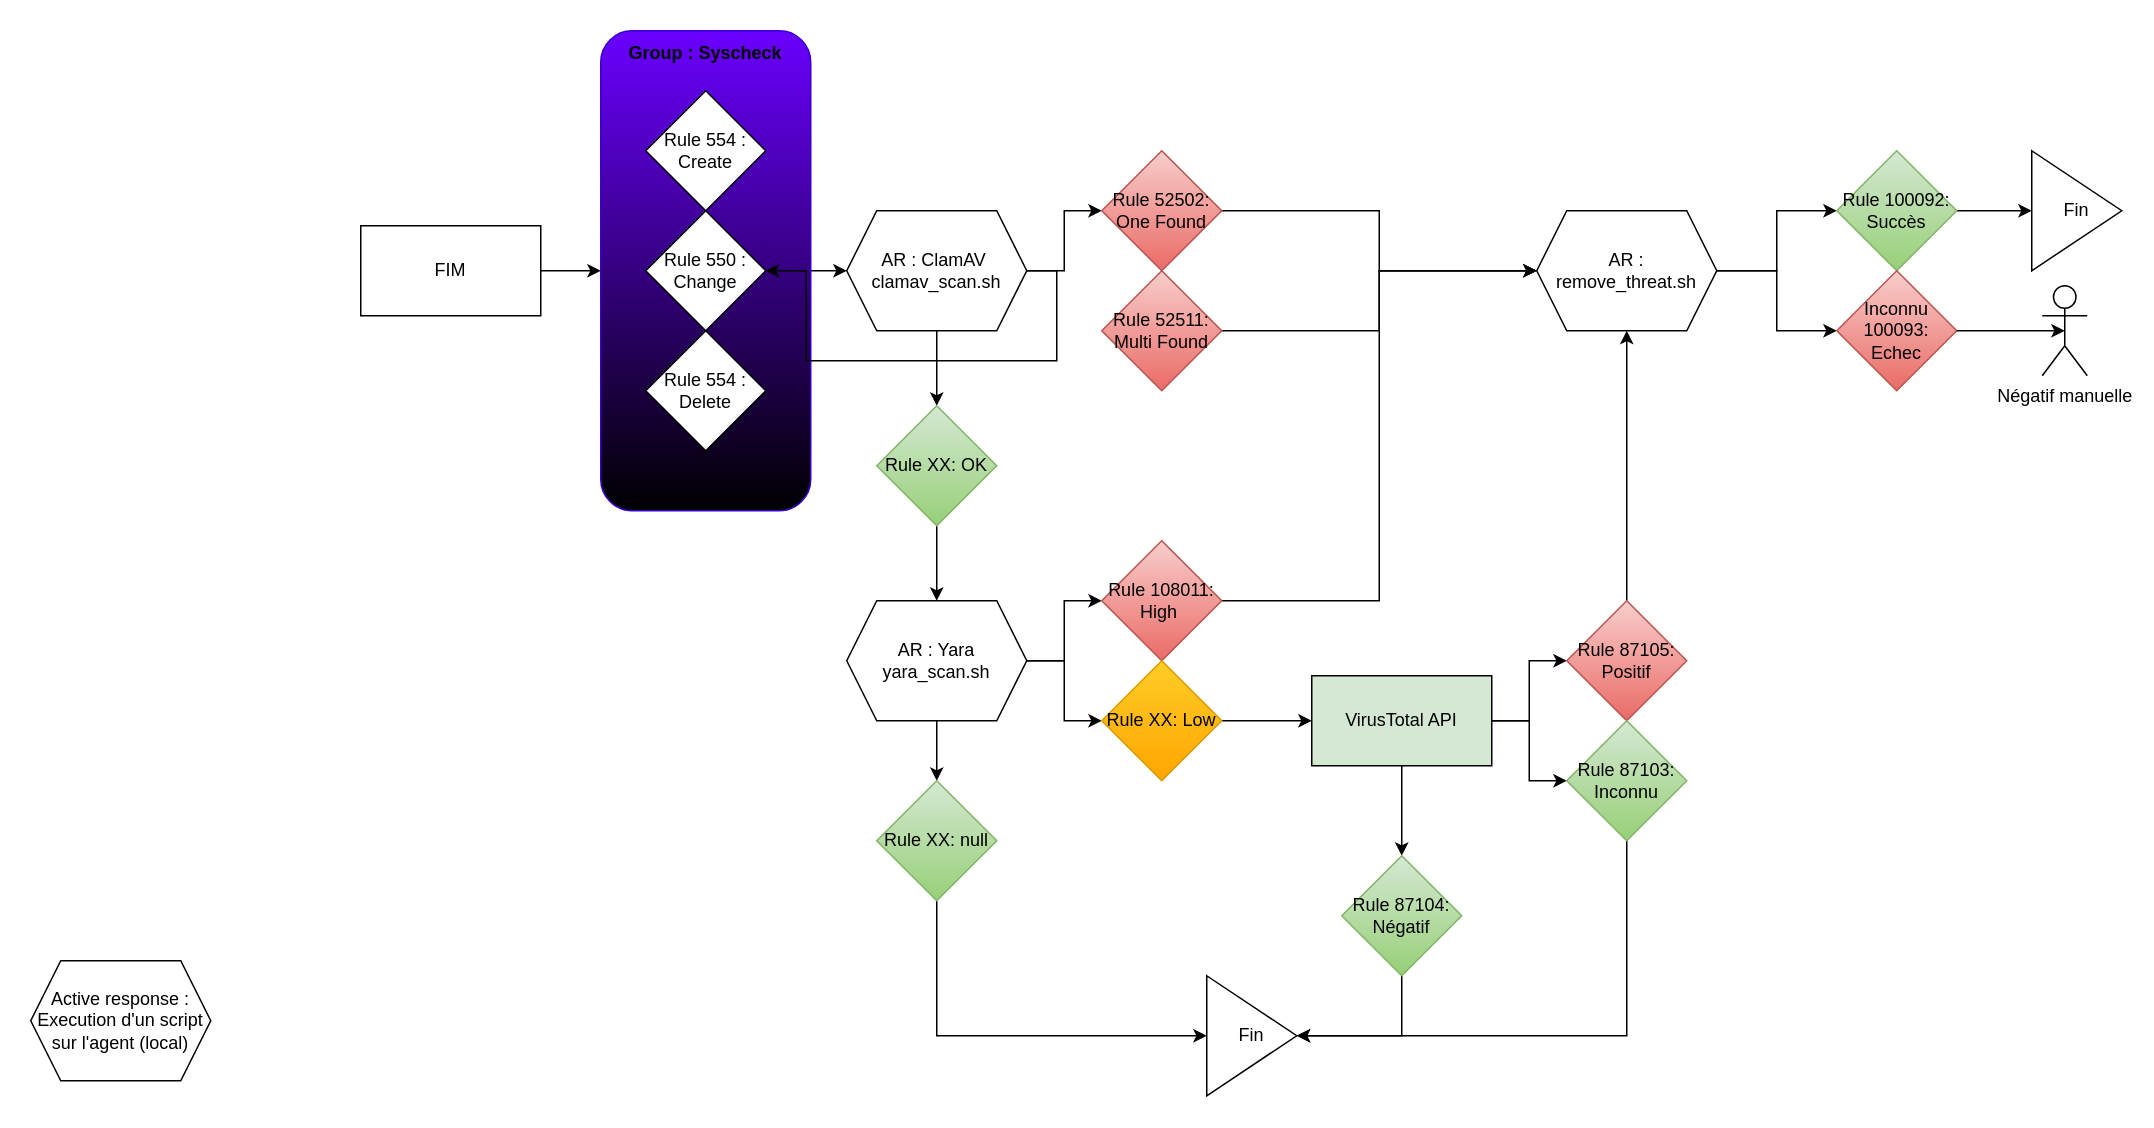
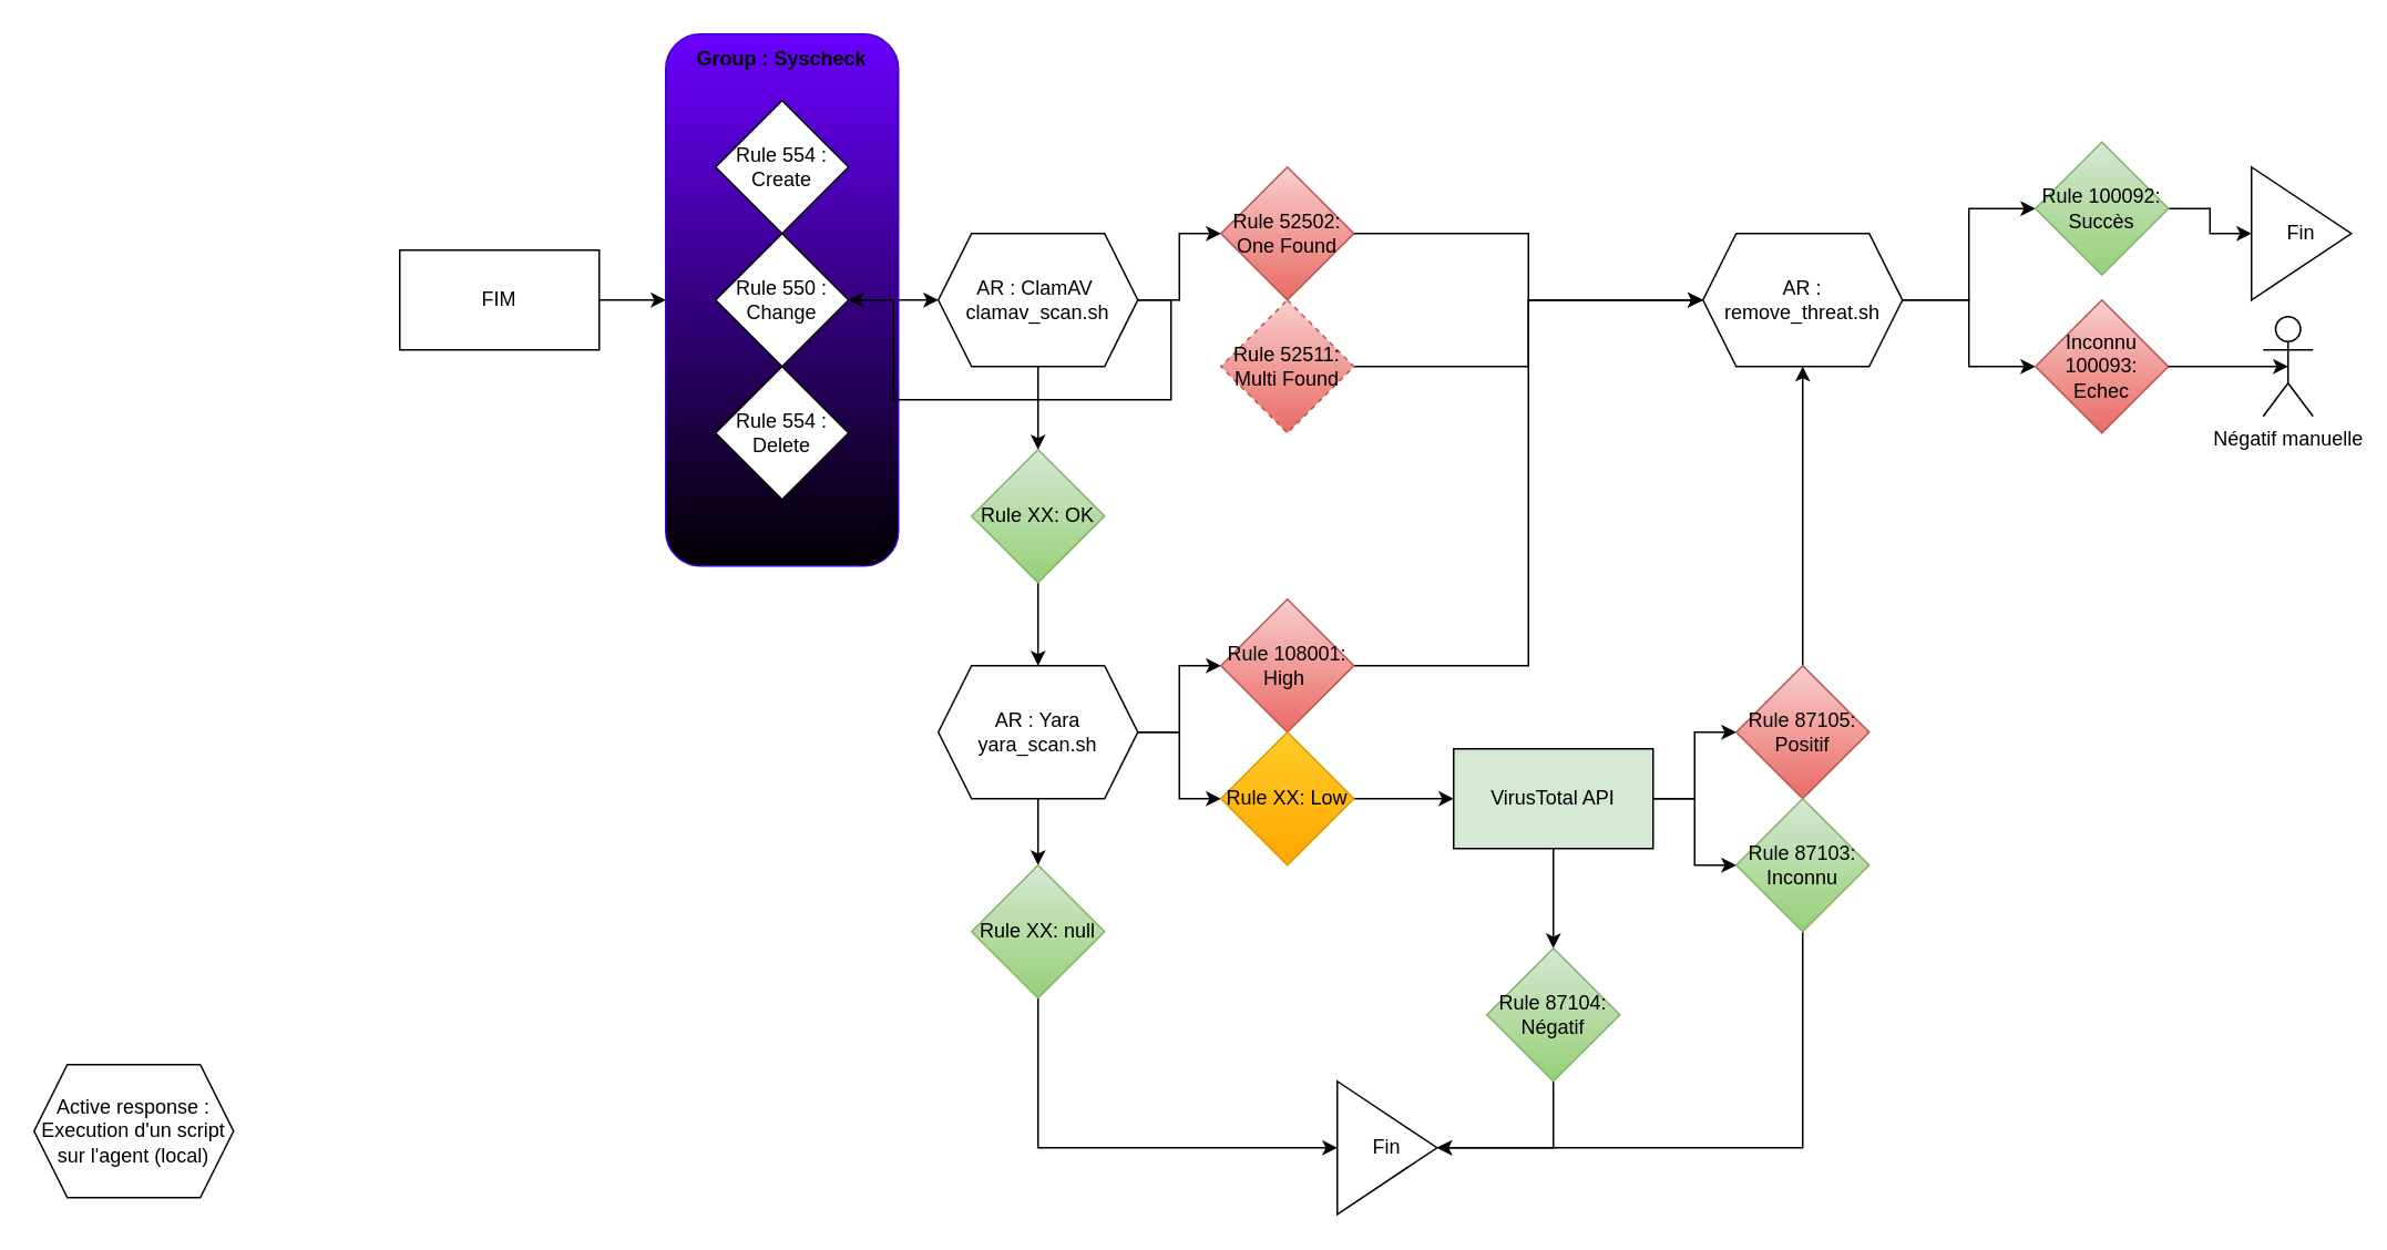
  <mxCell id="0" />
  <mxCell id="1" parent="0" />
  <mxCell id="2" style="edgeStyle=orthogonalEdgeStyle;rounded=0;orthogonalLoop=1;jettySize=auto;html=1;exitX=1;exitY=0.5;exitDx=0;exitDy=0;entryX=0;entryY=0.5;entryDx=0;entryDy=0;" edge="1" parent="1" source="3" target="13"><mxGeometry relative="1" as="geometry" /></mxCell>
  <mxCell id="3" value="" style="rounded=1;whiteSpace=wrap;html=1;fillColor=#6a00ff;fontColor=#ffffff;strokeColor=#3700CC;gradientColor=default;" vertex="1" parent="1"><mxGeometry x="400" y="20" width="140" height="320" as="geometry" /></mxCell>
  <mxCell id="4" style="edgeStyle=orthogonalEdgeStyle;rounded=0;orthogonalLoop=1;jettySize=auto;html=1;exitX=1;exitY=0.5;exitDx=0;exitDy=0;entryX=0;entryY=0.5;entryDx=0;entryDy=0;" edge="1" parent="1" source="5" target="3"><mxGeometry relative="1" as="geometry" /></mxCell>
  <mxCell id="5" value="FIM" style="rounded=0;whiteSpace=wrap;html=1;" vertex="1" parent="1"><mxGeometry x="240" y="150" width="120" height="60" as="geometry" /></mxCell>
  <mxCell id="6" value="Rule 554 : Create" style="rhombus;whiteSpace=wrap;html=1;" vertex="1" parent="1"><mxGeometry x="430" y="60" width="80" height="80" as="geometry" /></mxCell>
  <mxCell id="7" value="Rule 550 : Change" style="rhombus;whiteSpace=wrap;html=1;" vertex="1" parent="1"><mxGeometry x="430" y="140" width="80" height="80" as="geometry" /></mxCell>
  <mxCell id="8" value="Rule 554 : Delete" style="rhombus;whiteSpace=wrap;html=1;" vertex="1" parent="1"><mxGeometry x="430" y="220" width="80" height="80" as="geometry" /></mxCell>
  <mxCell id="9" value="&lt;span style=&quot;color: light-dark(rgb(0, 0, 0), rgb(0, 0, 0));&quot;&gt;&lt;b&gt;Group : Syscheck&lt;/b&gt;&lt;/span&gt;" style="text;html=1;whiteSpace=wrap;strokeColor=none;fillColor=none;align=center;verticalAlign=middle;rounded=0;" vertex="1" parent="1"><mxGeometry x="415" y="20" width="110" height="30" as="geometry" /></mxCell>
  <mxCell id="10" style="edgeStyle=orthogonalEdgeStyle;rounded=0;orthogonalLoop=1;jettySize=auto;html=1;exitX=0.5;exitY=1;exitDx=0;exitDy=0;entryX=0.5;entryY=0;entryDx=0;entryDy=0;" edge="1" parent="1" source="13" target="17"><mxGeometry relative="1" as="geometry" /></mxCell>
  <mxCell id="11" style="edgeStyle=orthogonalEdgeStyle;rounded=0;orthogonalLoop=1;jettySize=auto;html=1;exitX=1;exitY=0.5;exitDx=0;exitDy=0;entryX=0;entryY=0.5;entryDx=0;entryDy=0;" edge="1" parent="1" source="13" target="15"><mxGeometry relative="1" as="geometry" /></mxCell>
  <mxCell id="12" style="edgeStyle=orthogonalEdgeStyle;rounded=0;orthogonalLoop=1;jettySize=auto;html=1;exitX=1;exitY=0.5;exitDx=0;exitDy=0;" edge="1" parent="1" source="13" target="7"><mxGeometry relative="1" as="geometry" /></mxCell>
  <mxCell id="13" value="AR : ClamAV&amp;nbsp;&lt;br&gt;clamav_scan.sh" style="shape=hexagon;perimeter=hexagonPerimeter2;whiteSpace=wrap;html=1;fixedSize=1;" vertex="1" parent="1"><mxGeometry x="564" y="140" width="120" height="80" as="geometry" /></mxCell>
  <mxCell id="14" style="edgeStyle=orthogonalEdgeStyle;rounded=0;orthogonalLoop=1;jettySize=auto;html=1;exitX=1;exitY=0.5;exitDx=0;exitDy=0;" edge="1" parent="1" source="15" target="20"><mxGeometry relative="1" as="geometry" /></mxCell>
  <mxCell id="15" value="Rule 52502: One Found" style="rhombus;whiteSpace=wrap;html=1;fillColor=#f8cecc;strokeColor=#b85450;gradientColor=#ea6b66;" vertex="1" parent="1"><mxGeometry x="734" y="100" width="80" height="80" as="geometry" /></mxCell>
  <mxCell id="16" style="edgeStyle=orthogonalEdgeStyle;rounded=0;orthogonalLoop=1;jettySize=auto;html=1;exitX=0.5;exitY=1;exitDx=0;exitDy=0;entryX=0.5;entryY=0;entryDx=0;entryDy=0;" edge="1" parent="1" source="17" target="26"><mxGeometry relative="1" as="geometry" /></mxCell>
  <mxCell id="17" value="Rule XX: OK" style="rhombus;whiteSpace=wrap;html=1;fillColor=#d5e8d4;gradientColor=#97d077;strokeColor=#82b366;" vertex="1" parent="1"><mxGeometry x="584" y="270" width="80" height="80" as="geometry" /></mxCell>
  <mxCell id="18" style="edgeStyle=orthogonalEdgeStyle;rounded=0;orthogonalLoop=1;jettySize=auto;html=1;exitX=1;exitY=0.5;exitDx=0;exitDy=0;entryX=0;entryY=0.5;entryDx=0;entryDy=0;" edge="1" parent="1" source="20" target="22"><mxGeometry relative="1" as="geometry" /></mxCell>
  <mxCell id="19" style="edgeStyle=orthogonalEdgeStyle;rounded=0;orthogonalLoop=1;jettySize=auto;html=1;exitX=1;exitY=0.5;exitDx=0;exitDy=0;entryX=0;entryY=0.5;entryDx=0;entryDy=0;" edge="1" parent="1" source="20" target="46"><mxGeometry relative="1" as="geometry" /></mxCell>
  <mxCell id="20" value="AR : remove_threat.sh" style="shape=hexagon;perimeter=hexagonPerimeter2;whiteSpace=wrap;html=1;fixedSize=1;" vertex="1" parent="1"><mxGeometry x="1024" y="140" width="120" height="80" as="geometry" /></mxCell>
  <mxCell id="21" style="edgeStyle=orthogonalEdgeStyle;rounded=0;orthogonalLoop=1;jettySize=auto;html=1;exitX=1;exitY=0.5;exitDx=0;exitDy=0;entryX=0;entryY=0.5;entryDx=0;entryDy=0;" edge="1" parent="1" source="22" target="34"><mxGeometry relative="1" as="geometry" /></mxCell>
- <mxCell id="22" value="Rule 100092: Succès" style="rhombus;whiteSpace=wrap;html=1;fillColor=#d5e8d4;gradientColor=#97d077;strokeColor=#82b366;" vertex="1" parent="1"><mxGeometry x="1224" y="100" width="80" height="80" as="geometry" /></mxCell>
+ <mxCell id="22" value="Rule 100092: Succès" style="rhombus;whiteSpace=wrap;html=1;fillColor=#d5e8d4;gradientColor=#97d077;strokeColor=#82b366;" vertex="1" parent="1"><mxGeometry x="1224" y="85" width="80" height="80" as="geometry" /></mxCell>
  <mxCell id="23" style="edgeStyle=orthogonalEdgeStyle;rounded=0;orthogonalLoop=1;jettySize=auto;html=1;exitX=1;exitY=0.5;exitDx=0;exitDy=0;entryX=0;entryY=0.5;entryDx=0;entryDy=0;" edge="1" parent="1" source="26" target="28"><mxGeometry relative="1" as="geometry" /></mxCell>
  <mxCell id="24" style="edgeStyle=orthogonalEdgeStyle;rounded=0;orthogonalLoop=1;jettySize=auto;html=1;exitX=1;exitY=0.5;exitDx=0;exitDy=0;entryX=0;entryY=0.5;entryDx=0;entryDy=0;" edge="1" parent="1" source="26" target="30"><mxGeometry relative="1" as="geometry" /></mxCell>
  <mxCell id="25" style="edgeStyle=orthogonalEdgeStyle;rounded=0;orthogonalLoop=1;jettySize=auto;html=1;exitX=0.5;exitY=1;exitDx=0;exitDy=0;entryX=0.5;entryY=0;entryDx=0;entryDy=0;" edge="1" parent="1" source="26" target="32"><mxGeometry relative="1" as="geometry" /></mxCell>
  <mxCell id="26" value="AR : Yara&lt;br&gt;yara_scan.sh" style="shape=hexagon;perimeter=hexagonPerimeter2;whiteSpace=wrap;html=1;fixedSize=1;" vertex="1" parent="1"><mxGeometry x="564" y="400" width="120" height="80" as="geometry" /></mxCell>
  <mxCell id="27" style="edgeStyle=orthogonalEdgeStyle;rounded=0;orthogonalLoop=1;jettySize=auto;html=1;exitX=1;exitY=0.5;exitDx=0;exitDy=0;entryX=0;entryY=0.5;entryDx=0;entryDy=0;" edge="1" parent="1" source="28" target="20"><mxGeometry relative="1" as="geometry" /></mxCell>
- <mxCell id="28" value="Rule 108011: High&amp;nbsp;" style="rhombus;whiteSpace=wrap;html=1;fillColor=#f8cecc;strokeColor=#b85450;gradientColor=#ea6b66;" vertex="1" parent="1"><mxGeometry x="734" y="360" width="80" height="80" as="geometry" /></mxCell>
+ <mxCell id="28" value="Rule 108001: High&amp;nbsp;" style="rhombus;whiteSpace=wrap;html=1;fillColor=#f8cecc;strokeColor=#b85450;gradientColor=#ea6b66;" vertex="1" parent="1"><mxGeometry x="734" y="360" width="80" height="80" as="geometry" /></mxCell>
  <mxCell id="29" style="edgeStyle=orthogonalEdgeStyle;rounded=0;orthogonalLoop=1;jettySize=auto;html=1;exitX=1;exitY=0.5;exitDx=0;exitDy=0;entryX=0;entryY=0.5;entryDx=0;entryDy=0;" edge="1" parent="1" source="30" target="38"><mxGeometry relative="1" as="geometry" /></mxCell>
  <mxCell id="30" value="Rule XX: Low" style="rhombus;whiteSpace=wrap;html=1;fillColor=#ffcd28;strokeColor=#d79b00;gradientColor=#ffa500;" vertex="1" parent="1"><mxGeometry x="734" y="440" width="80" height="80" as="geometry" /></mxCell>
  <mxCell id="31" style="edgeStyle=orthogonalEdgeStyle;rounded=0;orthogonalLoop=1;jettySize=auto;html=1;exitX=0.5;exitY=1;exitDx=0;exitDy=0;entryX=0;entryY=0.5;entryDx=0;entryDy=0;" edge="1" parent="1" source="32" target="33"><mxGeometry relative="1" as="geometry" /></mxCell>
  <mxCell id="32" value="Rule XX: null" style="rhombus;whiteSpace=wrap;html=1;fillColor=#d5e8d4;gradientColor=#97d077;strokeColor=#82b366;" vertex="1" parent="1"><mxGeometry x="584" y="520" width="80" height="80" as="geometry" /></mxCell>
  <mxCell id="33" value="Fin" style="triangle;whiteSpace=wrap;html=1;" vertex="1" parent="1"><mxGeometry x="804" y="650" width="60" height="80" as="geometry" /></mxCell>
  <mxCell id="34" value="Fin" style="triangle;whiteSpace=wrap;html=1;" vertex="1" parent="1"><mxGeometry x="1354" y="100" width="60" height="80" as="geometry" /></mxCell>
  <mxCell id="35" style="edgeStyle=orthogonalEdgeStyle;rounded=0;orthogonalLoop=1;jettySize=auto;html=1;exitX=0.5;exitY=1;exitDx=0;exitDy=0;entryX=0.5;entryY=0;entryDx=0;entryDy=0;" edge="1" parent="1" source="38" target="44"><mxGeometry relative="1" as="geometry" /></mxCell>
  <mxCell id="36" style="edgeStyle=orthogonalEdgeStyle;rounded=0;orthogonalLoop=1;jettySize=auto;html=1;exitX=1;exitY=0.5;exitDx=0;exitDy=0;entryX=0;entryY=0.5;entryDx=0;entryDy=0;" edge="1" parent="1" source="38" target="40"><mxGeometry relative="1" as="geometry" /></mxCell>
  <mxCell id="37" style="edgeStyle=orthogonalEdgeStyle;rounded=0;orthogonalLoop=1;jettySize=auto;html=1;exitX=1;exitY=0.5;exitDx=0;exitDy=0;entryX=0;entryY=0.5;entryDx=0;entryDy=0;" edge="1" parent="1" source="38" target="42"><mxGeometry relative="1" as="geometry" /></mxCell>
  <mxCell id="38" value="VirusTotal API" style="rounded=0;whiteSpace=wrap;html=1;fillColor=#d5e8d4;" vertex="1" parent="1"><mxGeometry x="874" y="450" width="120" height="60" as="geometry" /></mxCell>
  <mxCell id="39" style="edgeStyle=orthogonalEdgeStyle;rounded=0;orthogonalLoop=1;jettySize=auto;html=1;exitX=0.5;exitY=0;exitDx=0;exitDy=0;entryX=0.5;entryY=1;entryDx=0;entryDy=0;" edge="1" parent="1" source="40" target="20"><mxGeometry relative="1" as="geometry" /></mxCell>
  <mxCell id="40" value="Rule 87105: Positif" style="rhombus;whiteSpace=wrap;html=1;fillColor=#f8cecc;strokeColor=#b85450;gradientColor=#ea6b66;" vertex="1" parent="1"><mxGeometry x="1044" y="400" width="80" height="80" as="geometry" /></mxCell>
  <mxCell id="41" style="edgeStyle=orthogonalEdgeStyle;rounded=0;orthogonalLoop=1;jettySize=auto;html=1;exitX=0.5;exitY=1;exitDx=0;exitDy=0;entryX=1;entryY=0.5;entryDx=0;entryDy=0;" edge="1" parent="1" source="42" target="33"><mxGeometry relative="1" as="geometry" /></mxCell>
  <mxCell id="42" value="Rule 87103: Inconnu" style="rhombus;whiteSpace=wrap;html=1;fillColor=#d5e8d4;gradientColor=#97d077;strokeColor=#82b366;" vertex="1" parent="1"><mxGeometry x="1044" y="480" width="80" height="80" as="geometry" /></mxCell>
  <mxCell id="43" style="edgeStyle=orthogonalEdgeStyle;rounded=0;orthogonalLoop=1;jettySize=auto;html=1;exitX=0.5;exitY=1;exitDx=0;exitDy=0;entryX=1;entryY=0.5;entryDx=0;entryDy=0;" edge="1" parent="1" source="44" target="33"><mxGeometry relative="1" as="geometry" /></mxCell>
  <mxCell id="44" value="Rule 87104: Négatif" style="rhombus;whiteSpace=wrap;html=1;fillColor=#d5e8d4;gradientColor=#97d077;strokeColor=#82b366;" vertex="1" parent="1"><mxGeometry x="894" y="570" width="80" height="80" as="geometry" /></mxCell>
  <mxCell id="45" value="Active response : Execution d'un script sur l'agent (local)" style="shape=hexagon;perimeter=hexagonPerimeter2;whiteSpace=wrap;html=1;fixedSize=1;" vertex="1" parent="1"><mxGeometry x="20" y="640" width="120" height="80" as="geometry" /></mxCell>
  <mxCell id="46" value="Inconnu 100093: Echec" style="rhombus;whiteSpace=wrap;html=1;fillColor=#f8cecc;gradientColor=#ea6b66;strokeColor=#b85450;" vertex="1" parent="1"><mxGeometry x="1224" y="180" width="80" height="80" as="geometry" /></mxCell>
  <mxCell id="47" value="Négatif manuelle" style="shape=umlActor;verticalLabelPosition=bottom;verticalAlign=top;html=1;outlineConnect=0;" vertex="1" parent="1"><mxGeometry x="1361" y="190" width="30" height="60" as="geometry" /></mxCell>
  <mxCell id="48" style="edgeStyle=orthogonalEdgeStyle;rounded=0;orthogonalLoop=1;jettySize=auto;html=1;exitX=1;exitY=0.5;exitDx=0;exitDy=0;entryX=0.5;entryY=0.5;entryDx=0;entryDy=0;entryPerimeter=0;" edge="1" parent="1" source="46" target="47"><mxGeometry relative="1" as="geometry" /></mxCell>
  <mxCell id="49" style="edgeStyle=orthogonalEdgeStyle;rounded=0;orthogonalLoop=1;jettySize=auto;html=1;exitX=1;exitY=0.5;exitDx=0;exitDy=0;entryX=0;entryY=0.5;entryDx=0;entryDy=0;" edge="1" parent="1" source="50" target="20"><mxGeometry relative="1" as="geometry" /></mxCell>
- <mxCell id="50" value="Rule 52511: Multi Found" style="rhombus;whiteSpace=wrap;html=1;fillColor=#f8cecc;strokeColor=#b85450;gradientColor=#ea6b66;" vertex="1" parent="1"><mxGeometry x="734" y="180" width="80" height="80" as="geometry" /></mxCell>
+ <mxCell id="50" value="Rule 52511: Multi Found" style="rhombus;whiteSpace=wrap;html=1;fillColor=#f8cecc;strokeColor=#b85450;gradientColor=#ea6b66;dashed=1;" vertex="1" parent="1"><mxGeometry x="734" y="180" width="80" height="80" as="geometry" /></mxCell>
